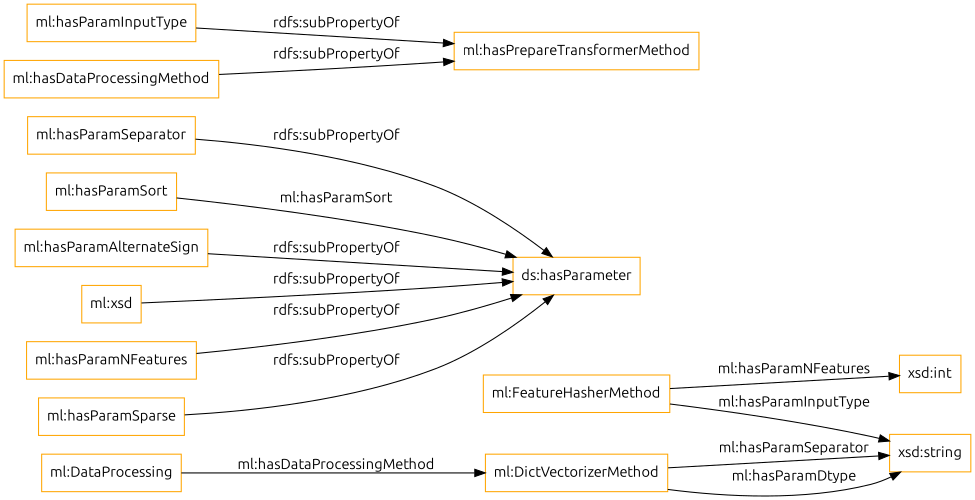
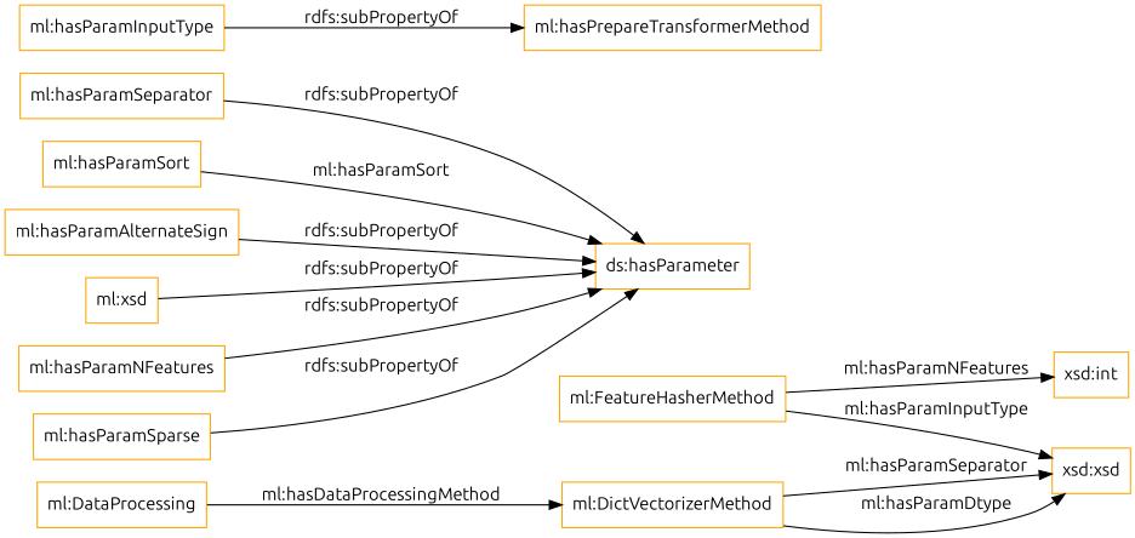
  digraph {
    fontname=Ubuntu
    rankdir=LR
    node [color=orange fontname=Ubuntu shape=rectangle]
    edge [fontname=Ubuntu]
    "ml:FeatureHasherMethod"
-   "xsd:string"
+   "xsd:string" [label="xsd:xsd"]
    "xsd:int"
    "ml:DictVectorizerMethod"
    "ml:hasParamSeparator"
    "ds:hasParameter"
    "ml:hasParamSort"
    "ml:hasParamAlternateSign"
    n9 [label="ml:xsd"]
    "ml:hasParamNFeatures"
    "ml:hasParamInputType"
    "ml:hasPrepareTransformerMethod"
-   "ml:hasDataProcessingMethod"
    "ml:hasParamSparse"
    "ml:DataProcessing"
    "ml:FeatureHasherMethod" -> "xsd:string" [label="ml:hasParamInputType"]
    "ml:FeatureHasherMethod" -> "xsd:int" [label="ml:hasParamNFeatures"]
    "ml:DictVectorizerMethod" -> "xsd:string" [label="ml:hasParamSeparator"]
    "ml:DictVectorizerMethod" -> "xsd:string" [label="ml:hasParamDtype"]
    "ml:hasParamSeparator" -> "ds:hasParameter" [label="rdfs:subPropertyOf"]
    "ml:hasParamSort" -> "ds:hasParameter" [label="ml:hasParamSort"]
    "ml:hasParamAlternateSign" -> "ds:hasParameter" [label="rdfs:subPropertyOf"]
    n9 -> "ds:hasParameter" [label="rdfs:subPropertyOf"]
    "ml:hasParamNFeatures" -> "ds:hasParameter" [label="rdfs:subPropertyOf"]
    "ml:hasParamInputType" -> "ml:hasPrepareTransformerMethod" [label="rdfs:subPropertyOf"]
-   "ml:hasDataProcessingMethod" -> "ml:hasPrepareTransformerMethod" [label="rdfs:subPropertyOf"]
    "ml:hasParamSparse" -> "ds:hasParameter" [label="rdfs:subPropertyOf"]
    "ml:DataProcessing" -> "ml:DictVectorizerMethod" [label="ml:hasDataProcessingMethod"]
  }
